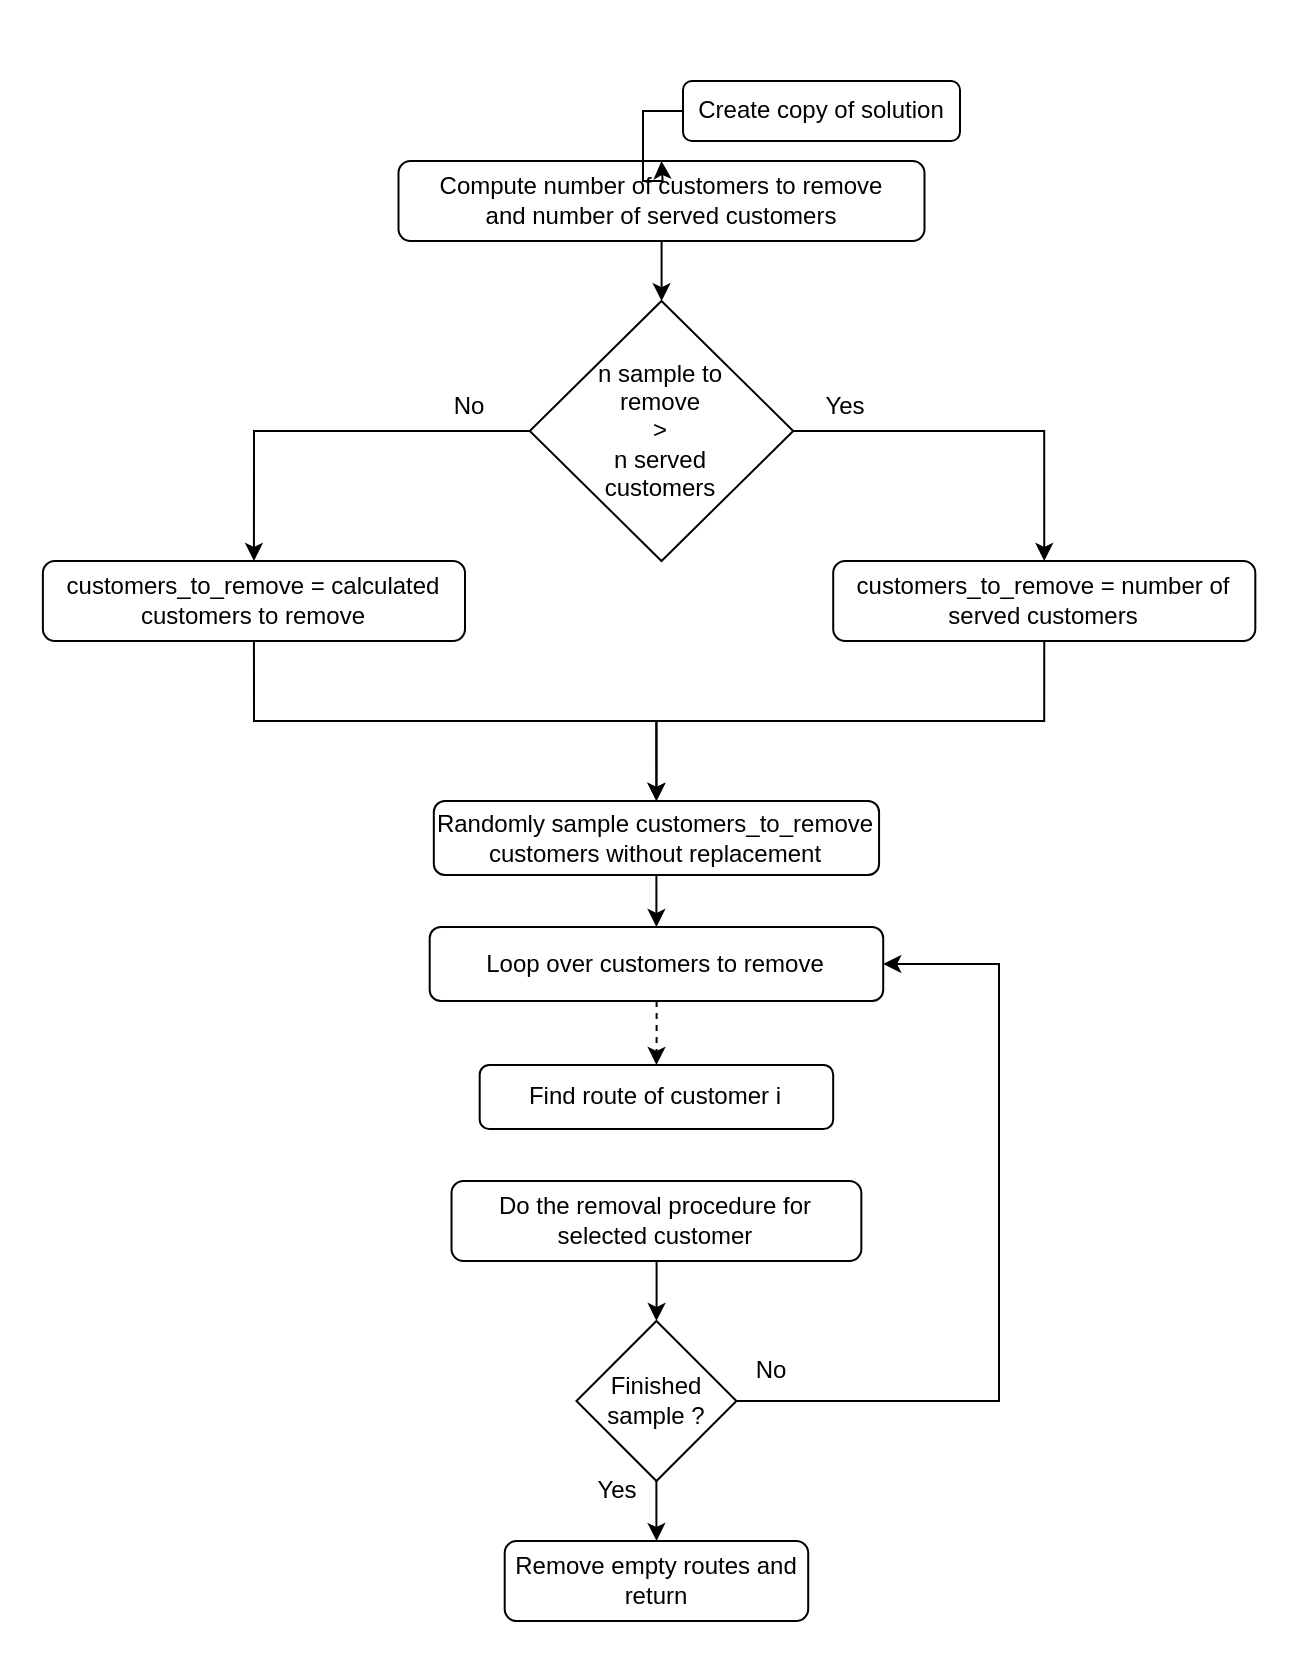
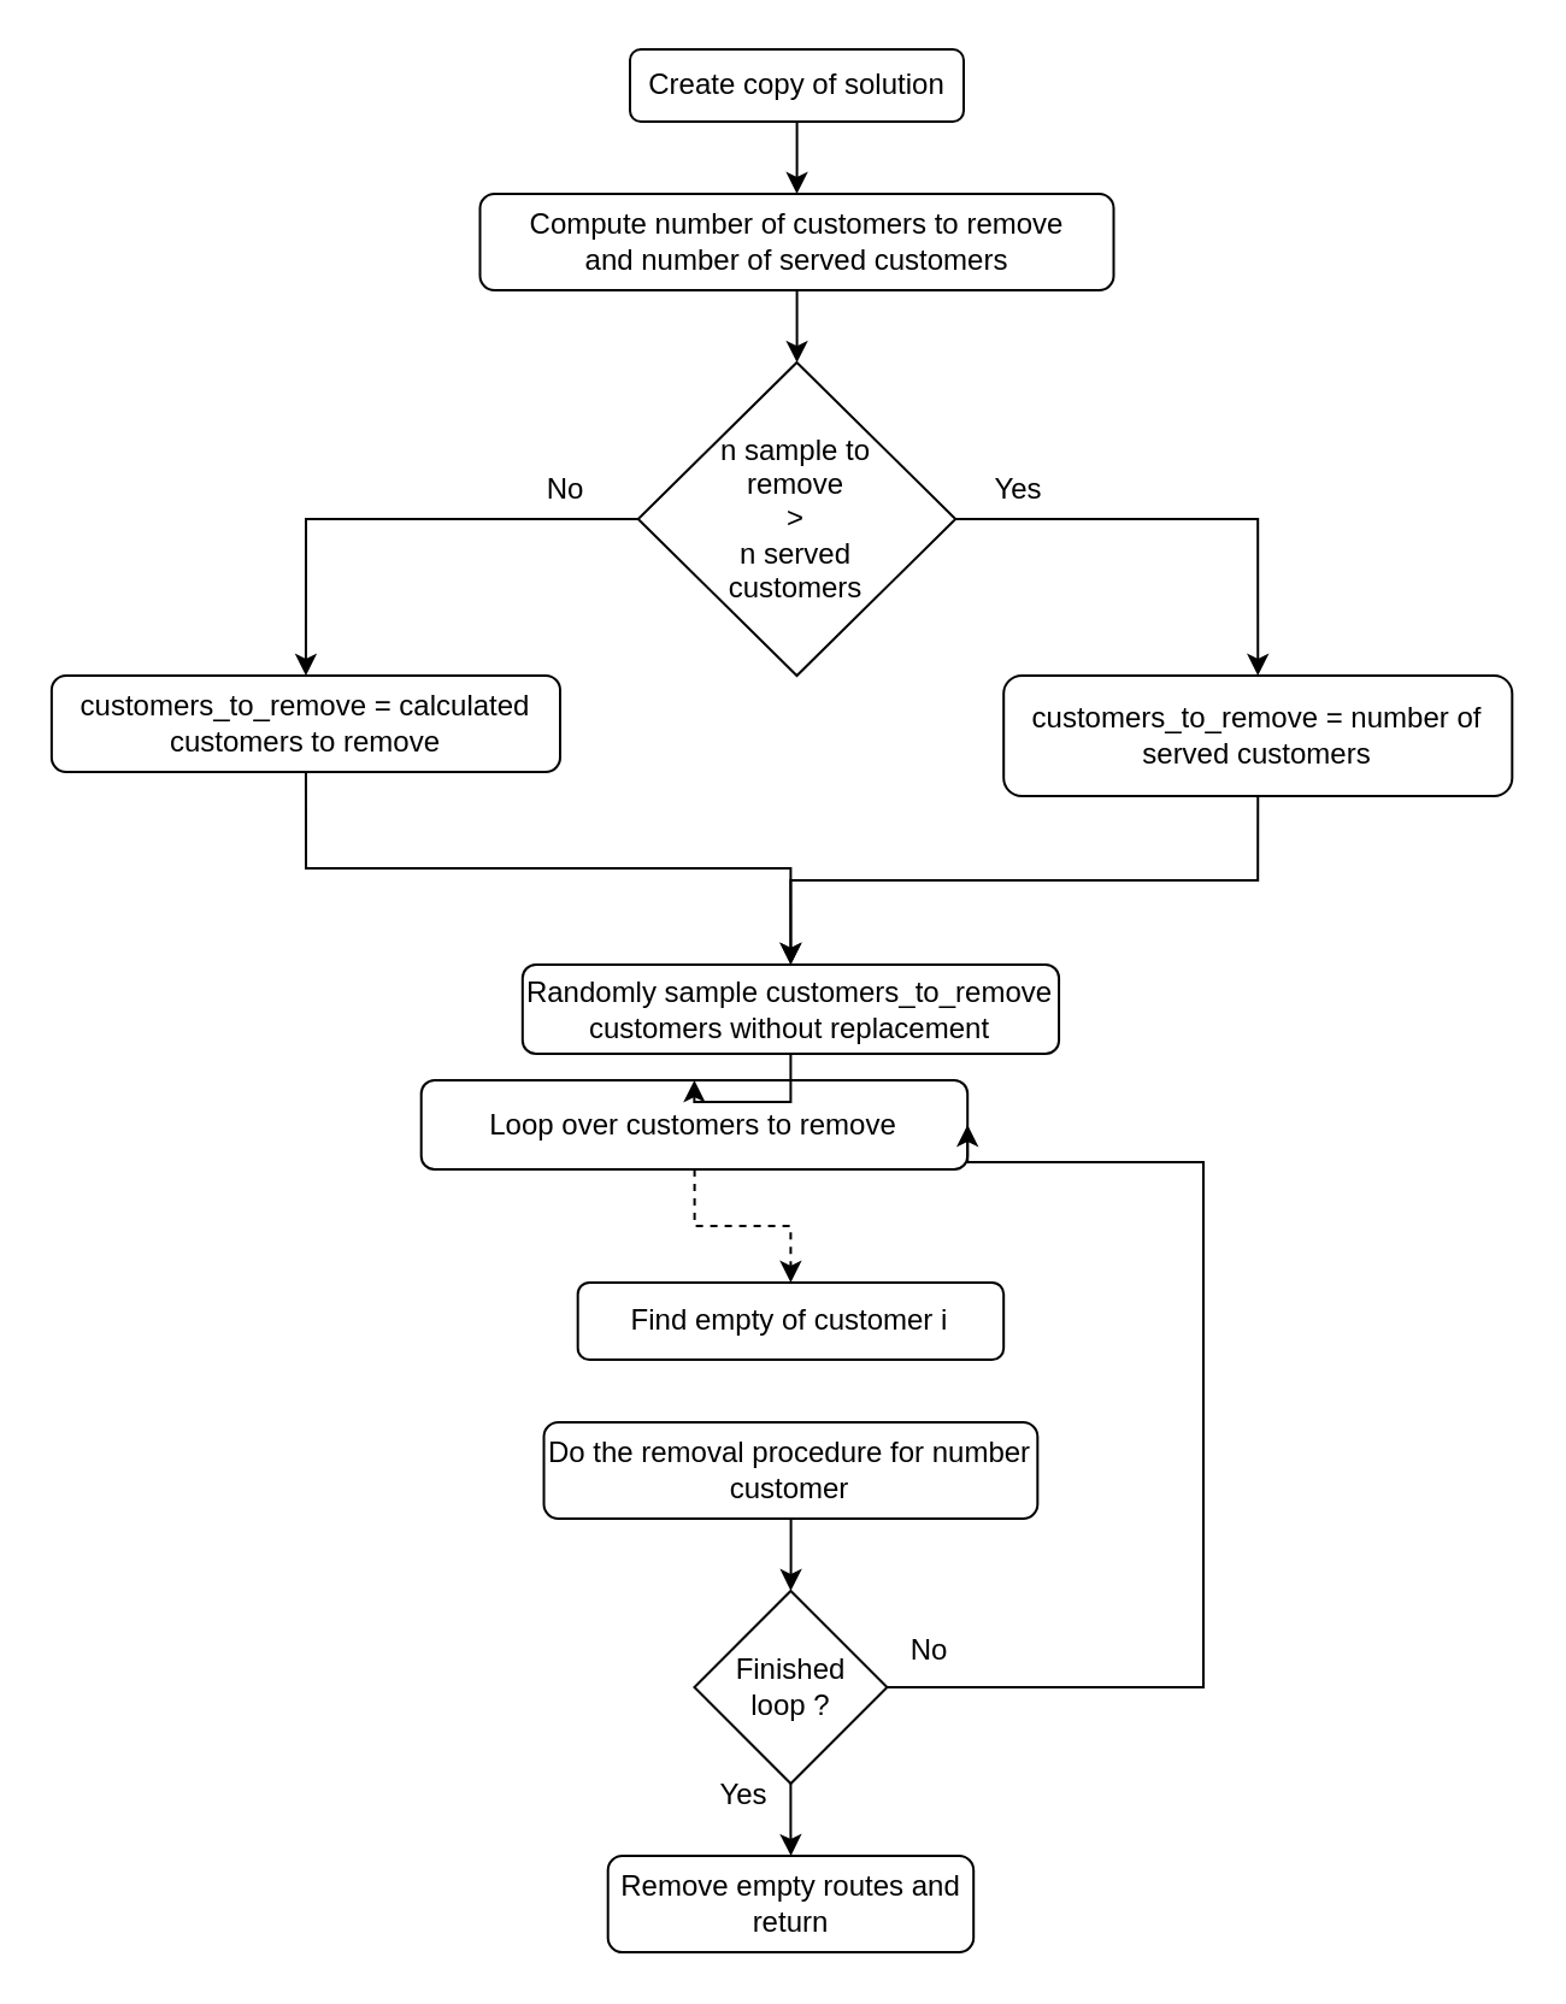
  <mxCell id="0" />
  <mxCell id="1" parent="0" />
  <mxCell id="2" style="edgeStyle=orthogonalEdgeStyle;rounded=0;orthogonalLoop=1;jettySize=auto;html=1;entryX=0.5;entryY=0;entryDx=0;entryDy=0;" parent="1" source="3" edge="1"><mxGeometry relative="1" as="geometry"><mxPoint x="330.25" y="80" as="targetPoint" /></mxGeometry></mxCell>
- <mxCell id="3" value="&lt;font style=&quot;font-size: 12px;&quot;&gt;Create copy of solution&lt;/font&gt;" style="rounded=1;whiteSpace=wrap;html=1;fontSize=12;glass=0;strokeWidth=1;shadow=0;fillColor=none;" parent="1" vertex="1"><mxGeometry x="341" y="40" width="138.5" height="30" as="geometry" /></mxCell>
+ <mxCell id="3" value="&lt;font style=&quot;font-size: 12px;&quot;&gt;Create copy of solution&lt;/font&gt;" style="rounded=1;whiteSpace=wrap;html=1;fontSize=12;glass=0;strokeWidth=1;shadow=0;fillColor=none;" parent="1" vertex="1"><mxGeometry x="261" y="20" width="138.5" height="30" as="geometry" /></mxCell>
  <mxCell id="4" style="edgeStyle=orthogonalEdgeStyle;rounded=0;orthogonalLoop=1;jettySize=auto;html=1;entryX=0.5;entryY=0;entryDx=0;entryDy=0;dashed=1;" parent="1" source="5" target="6" edge="1"><mxGeometry relative="1" as="geometry" /></mxCell>
- <mxCell id="5" value="Loop over customers to remove" style="rounded=1;whiteSpace=wrap;html=1;fillColor=none;" parent="1" vertex="1"><mxGeometry x="214.35" y="463" width="226.75" height="37" as="geometry" /></mxCell>
- <mxCell id="6" value="Find route of customer i" style="rounded=1;whiteSpace=wrap;html=1;fillColor=none;" parent="1" vertex="1"><mxGeometry x="239.345" y="532" width="176.75" height="32" as="geometry" /></mxCell>
+ <mxCell id="5" value="Loop over customers to remove" style="rounded=1;whiteSpace=wrap;html=1;fillColor=none;" parent="1" vertex="1"><mxGeometry x="174.35" y="448" width="226.75" height="37" as="geometry" /></mxCell>
+ <mxCell id="6" value="Find empty of customer i" style="rounded=1;whiteSpace=wrap;html=1;fillColor=none;" parent="1" vertex="1"><mxGeometry x="239.345" y="532" width="176.75" height="32" as="geometry" /></mxCell>
  <mxCell id="7" style="edgeStyle=orthogonalEdgeStyle;rounded=0;orthogonalLoop=1;jettySize=auto;html=1;entryX=0.5;entryY=0;entryDx=0;entryDy=0;" parent="1" source="8" target="5" edge="1"><mxGeometry relative="1" as="geometry" /></mxCell>
  <mxCell id="8" value="Randomly sample customers_to_remove customers without replacement" style="rounded=1;whiteSpace=wrap;html=1;fillColor=none;" parent="1" vertex="1"><mxGeometry x="216.405" y="400" width="222.63" height="37" as="geometry" /></mxCell>
  <mxCell id="9" style="edgeStyle=orthogonalEdgeStyle;rounded=0;orthogonalLoop=1;jettySize=auto;html=1;exitX=1;exitY=0.5;exitDx=0;exitDy=0;entryX=1;entryY=0.5;entryDx=0;entryDy=0;" parent="1" source="11" target="5" edge="1"><mxGeometry relative="1" as="geometry"><Array as="points"><mxPoint x="499" y="700" /><mxPoint x="499" y="482" /></Array></mxGeometry></mxCell>
  <mxCell id="10" value="" style="edgeStyle=orthogonalEdgeStyle;rounded=0;orthogonalLoop=1;jettySize=auto;html=1;" edge="1" parent="1" source="11" target="13"><mxGeometry relative="1" as="geometry" /></mxCell>
- <mxCell id="11" value="Finished &lt;br&gt;sample ?" style="rhombus;whiteSpace=wrap;html=1;fillColor=none;" parent="1" vertex="1"><mxGeometry x="287.73" y="660" width="80" height="80" as="geometry" /></mxCell>
+ <mxCell id="11" value="Finished &lt;br&gt;loop ?" style="rhombus;whiteSpace=wrap;html=1;fillColor=none;" parent="1" vertex="1"><mxGeometry x="287.73" y="660" width="80" height="80" as="geometry" /></mxCell>
  <mxCell id="12" value="&lt;div&gt;No&lt;/div&gt;" style="text;html=1;align=center;verticalAlign=middle;resizable=0;points=[];autosize=1;strokeColor=none;fillColor=none;" parent="1" vertex="1"><mxGeometry x="365.23" y="670" width="40" height="30" as="geometry" /></mxCell>
  <mxCell id="13" value="Remove empty routes and return" style="rounded=1;whiteSpace=wrap;html=1;fillColor=none;" parent="1" vertex="1"><mxGeometry x="251.85" y="770" width="151.75" height="40" as="geometry" /></mxCell>
  <mxCell id="14" value="" style="edgeStyle=orthogonalEdgeStyle;rounded=0;orthogonalLoop=1;jettySize=auto;html=1;" parent="1" source="15" target="18" edge="1"><mxGeometry relative="1" as="geometry" /></mxCell>
  <mxCell id="15" value="&lt;div&gt;Compute number of customers to remove&lt;/div&gt;&lt;div&gt;and number of served customers&lt;/div&gt;" style="rounded=1;whiteSpace=wrap;html=1;fillColor=none;" parent="1" vertex="1"><mxGeometry x="198.75" y="80" width="263" height="40" as="geometry" /></mxCell>
  <mxCell id="16" style="edgeStyle=orthogonalEdgeStyle;rounded=0;orthogonalLoop=1;jettySize=auto;html=1;exitX=0;exitY=0.5;exitDx=0;exitDy=0;entryX=0.5;entryY=0;entryDx=0;entryDy=0;" parent="1" source="18" target="20" edge="1"><mxGeometry relative="1" as="geometry" /></mxCell>
  <mxCell id="17" style="edgeStyle=orthogonalEdgeStyle;rounded=0;orthogonalLoop=1;jettySize=auto;html=1;exitX=1;exitY=0.5;exitDx=0;exitDy=0;entryX=0.5;entryY=0;entryDx=0;entryDy=0;" parent="1" source="18" target="22" edge="1"><mxGeometry relative="1" as="geometry" /></mxCell>
  <mxCell id="18" value="n sample to &lt;br&gt;remove&lt;br&gt;&lt;div&gt;&amp;gt;&lt;/div&gt;&lt;div&gt;n served &lt;br&gt;customers&lt;/div&gt;" style="rhombus;whiteSpace=wrap;html=1;fillColor=none;" parent="1" vertex="1"><mxGeometry x="264.37" y="150" width="131.75" height="130" as="geometry" /></mxCell>
  <mxCell id="19" style="edgeStyle=orthogonalEdgeStyle;rounded=0;orthogonalLoop=1;jettySize=auto;html=1;exitX=0.5;exitY=1;exitDx=0;exitDy=0;entryX=0.5;entryY=0;entryDx=0;entryDy=0;" parent="1" source="20" target="8" edge="1"><mxGeometry relative="1" as="geometry" /></mxCell>
  <mxCell id="20" value="customers_to_remove = calculated customers to remove" style="rounded=1;whiteSpace=wrap;html=1;fillColor=none;" parent="1" vertex="1"><mxGeometry x="20.94" y="280" width="211.06" height="40" as="geometry" /></mxCell>
  <mxCell id="21" style="edgeStyle=orthogonalEdgeStyle;rounded=0;orthogonalLoop=1;jettySize=auto;html=1;exitX=0.5;exitY=1;exitDx=0;exitDy=0;entryX=0.5;entryY=0;entryDx=0;entryDy=0;" parent="1" source="22" target="8" edge="1"><mxGeometry relative="1" as="geometry" /></mxCell>
- <mxCell id="22" value="customers_to_remove = number of served customers" style="rounded=1;whiteSpace=wrap;html=1;fillColor=none;" parent="1" vertex="1"><mxGeometry x="416.1" y="280" width="211.06" height="40" as="geometry" /></mxCell>
+ <mxCell id="22" value="customers_to_remove = number of served customers" style="rounded=1;whiteSpace=wrap;html=1;fillColor=none;" parent="1" vertex="1"><mxGeometry x="416.1" y="280" width="211.06" height="50" as="geometry" /></mxCell>
  <mxCell id="23" value="Yes" style="text;html=1;align=center;verticalAlign=middle;resizable=0;points=[];autosize=1;strokeColor=none;fillColor=none;" parent="1" vertex="1"><mxGeometry x="402" y="188" width="40" height="30" as="geometry" /></mxCell>
  <mxCell id="24" value="No" style="text;html=1;align=center;verticalAlign=middle;resizable=0;points=[];autosize=1;strokeColor=none;fillColor=none;" parent="1" vertex="1"><mxGeometry x="214.35" y="188" width="40" height="30" as="geometry" /></mxCell>
  <mxCell id="25" value="Yes" style="text;html=1;align=center;verticalAlign=middle;resizable=0;points=[];autosize=1;strokeColor=none;fillColor=none;" parent="1" vertex="1"><mxGeometry x="287.73" y="730" width="40" height="30" as="geometry" /></mxCell>
- <mxCell id="26" value="Do the removal procedure for selected customer" style="rounded=1;whiteSpace=wrap;html=1;fillColor=none;" vertex="1" parent="1"><mxGeometry x="225.26" y="590" width="204.91" height="40" as="geometry" /></mxCell>
+ <mxCell id="26" value="Do the removal procedure for number customer" style="rounded=1;whiteSpace=wrap;html=1;fillColor=none;" vertex="1" parent="1"><mxGeometry x="225.26" y="590" width="204.91" height="40" as="geometry" /></mxCell>
  <mxCell id="27" style="edgeStyle=orthogonalEdgeStyle;rounded=0;orthogonalLoop=1;jettySize=auto;html=1;entryX=0.5;entryY=0;entryDx=0;entryDy=0;" edge="1" parent="1" source="26" target="11"><mxGeometry relative="1" as="geometry" /></mxCell>
